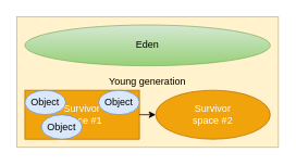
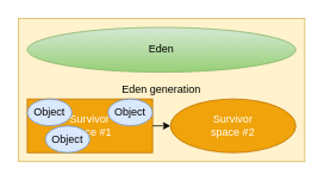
  <mxCell id="0" />
  <mxCell id="1" parent="0" />
- <mxCell id="2" value="Young generation" style="rounded=0;whiteSpace=wrap;html=1;fillColor=#fff2cc;strokeColor=#d6b656;" parent="1" vertex="1"><mxGeometry x="20" y="20" width="320" height="160" as="geometry" /></mxCell>
+ <mxCell id="2" value="Eden generation" style="rounded=0;whiteSpace=wrap;html=1;fillColor=#fff2cc;strokeColor=#d6b656;" parent="1" vertex="1"><mxGeometry x="20" y="20" width="320" height="160" as="geometry" /></mxCell>
  <mxCell id="3" value="Eden" style="ellipse;whiteSpace=wrap;html=1;fillColor=#d5e8d4;strokeColor=#82b366;gradientColor=#97d077;" parent="1" vertex="1"><mxGeometry x="30" y="30" width="300" height="50" as="geometry" /></mxCell>
  <mxCell id="4" value="&lt;div&gt;Survivor&lt;/div&gt;&lt;div&gt;space #1&lt;br&gt;&lt;/div&gt;" style="rounded=0;whiteSpace=wrap;html=1;fillColor=#f0a30a;strokeColor=#BD7000;fontColor=#ffffff;" parent="1" vertex="1"><mxGeometry x="30" y="110" width="140" height="60" as="geometry" /></mxCell>
  <mxCell id="5" value="&lt;div&gt;Survivor&lt;/div&gt;&lt;div&gt;space #2&lt;br&gt;&lt;/div&gt;" style="ellipse;whiteSpace=wrap;html=1;fillColor=#f0a30a;strokeColor=#BD7000;fontColor=#ffffff;" parent="1" vertex="1"><mxGeometry x="190" y="110" width="140" height="60" as="geometry" /></mxCell>
  <mxCell id="6" value="Object" style="ellipse;whiteSpace=wrap;html=1;fillColor=#dae8fc;strokeColor=#6c8ebf;" parent="1" vertex="1"><mxGeometry x="30" y="110" width="50" height="30" as="geometry" /></mxCell>
  <mxCell id="7" value="Object" style="ellipse;whiteSpace=wrap;html=1;fillColor=#dae8fc;strokeColor=#6c8ebf;" parent="1" vertex="1"><mxGeometry x="120" y="110" width="50" height="30" as="geometry" /></mxCell>
  <mxCell id="8" value="Object" style="ellipse;whiteSpace=wrap;html=1;fillColor=#dae8fc;strokeColor=#6c8ebf;" parent="1" vertex="1"><mxGeometry x="50" y="140" width="50" height="30" as="geometry" /></mxCell>
  <mxCell id="9" value="" style="endArrow=classic;html=1;exitX=1;exitY=0.5;exitDx=0;exitDy=0;entryX=0;entryY=0.5;entryDx=0;entryDy=0;" edge="1" parent="1" source="4" target="5"><mxGeometry width="50" height="50" relative="1" as="geometry"><mxPoint x="260" y="370" as="sourcePoint" /><mxPoint x="310" y="320" as="targetPoint" /></mxGeometry></mxCell>
